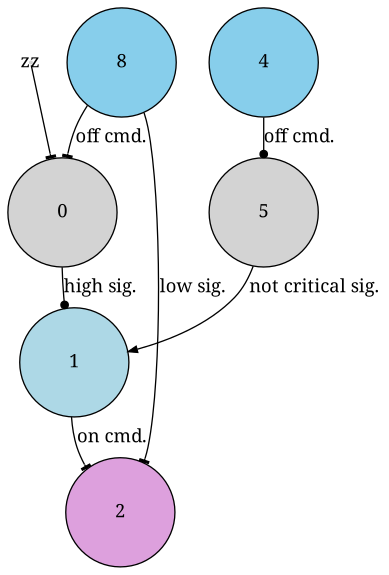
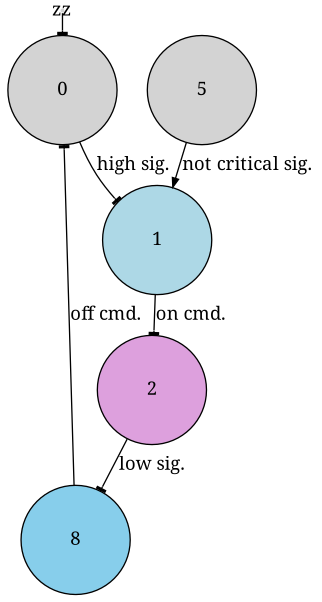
  digraph {
    fontname="Noto Serif"
    pack=true
    rankdir=TB
    ranksep=0
    node [color=black fillcolor=lightgrey fixedsize=true fontname="Noto Serif" shape=circle style=filled]
    edge [arrowhead=tee arrowsize=0.7 fontname="Noto Serif"]
    zz [color=white height=0.05 width=0.05]
    n2 [height=1.15 label=0 width=1.15]
    n3 [fillcolor=lightblue height=1.15 label=1 width=1.15]
    n4 [fillcolor=plum height=1.15 label=2 width=1.15]
    n5 [fillcolor=skyblue height=1.15 label=8 width=1.15]
-   n6 [fillcolor=skyblue height=1.15 label=4 width=1.15]
    n7 [height=1.15 label=5 width=1.15]
    zz -> n2
-   n2 -> n3 [arrowhead=dot label="high sig."]
+   n2 -> n3 [label="high sig."]
    n3 -> n4 [label="on cmd."]
-   n5 -> n4 [label="low sig."]
+   n4 -> n5 [label="low sig."]
    n5 -> n2 [label="off cmd."]
-   n6 -> n7 [arrowhead=dot label="off cmd."]
    n7 -> n3 [arrowhead=normal label="not critical sig."]
  }
